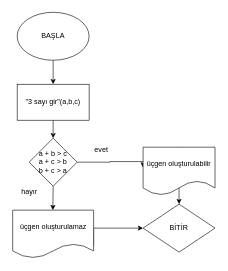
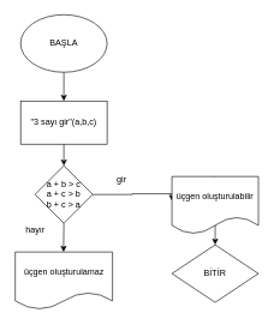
  <mxCell id="0" />
  <mxCell id="1" parent="0" />
  <mxCell id="2" style="edgeStyle=orthogonalEdgeStyle;rounded=0;orthogonalLoop=1;jettySize=auto;html=1;exitX=0.5;exitY=1;exitDx=0;exitDy=0;" edge="1" parent="1" source="3" target="5"><mxGeometry relative="1" as="geometry" /></mxCell>
  <mxCell id="3" value="BAŞLA" style="ellipse;whiteSpace=wrap;html=1;" vertex="1" parent="1"><mxGeometry x="28" y="20" width="120" height="80" as="geometry" /></mxCell>
  <mxCell id="4" style="edgeStyle=orthogonalEdgeStyle;rounded=0;orthogonalLoop=1;jettySize=auto;html=1;exitX=0.5;exitY=1;exitDx=0;exitDy=0;entryX=0.5;entryY=0;entryDx=0;entryDy=0;" edge="1" parent="1" source="5" target="8"><mxGeometry relative="1" as="geometry" /></mxCell>
  <mxCell id="5" value="&quot;3 sayı gir&quot;(a,b,c)" style="rounded=0;whiteSpace=wrap;html=1;" vertex="1" parent="1"><mxGeometry x="28" y="140" width="120" height="60" as="geometry" /></mxCell>
  <mxCell id="6" style="edgeStyle=orthogonalEdgeStyle;rounded=0;orthogonalLoop=1;jettySize=auto;html=1;exitX=0.5;exitY=1;exitDx=0;exitDy=0;" edge="1" parent="1" source="8"><mxGeometry relative="1" as="geometry"><mxPoint x="87.526" y="350" as="targetPoint" /></mxGeometry></mxCell>
  <mxCell id="7" style="edgeStyle=orthogonalEdgeStyle;rounded=0;orthogonalLoop=1;jettySize=auto;html=1;exitX=1;exitY=0.5;exitDx=0;exitDy=0;entryX=0;entryY=0.424;entryDx=0;entryDy=0;entryPerimeter=0;" edge="1" parent="1" source="8" target="11"><mxGeometry relative="1" as="geometry"><Array as="points"><mxPoint x="183" y="270" /><mxPoint x="183" y="269" /></Array></mxGeometry></mxCell>
  <mxCell id="8" value=" a + b &amp;gt; c&lt;br&gt;a + c &amp;gt; b&lt;br&gt;b + c &amp;gt; a" style="rhombus;whiteSpace=wrap;html=1;" vertex="1" parent="1"><mxGeometry x="48" y="230" width="80" height="80" as="geometry" /></mxCell>
- <mxCell id="9" value="evet" style="text;html=1;align=center;verticalAlign=middle;resizable=0;points=[];autosize=1;strokeColor=none;fillColor=none;" vertex="1" parent="1"><mxGeometry x="143" y="235" width="50" height="30" as="geometry" /></mxCell>
+ <mxCell id="9" value="gir" style="text;html=1;align=center;verticalAlign=middle;resizable=0;points=[];autosize=1;strokeColor=none;fillColor=none;" vertex="1" parent="1"><mxGeometry x="143" y="235" width="50" height="30" as="geometry" /></mxCell>
  <mxCell id="10" style="edgeStyle=orthogonalEdgeStyle;rounded=0;orthogonalLoop=1;jettySize=auto;html=1;exitX=0.5;exitY=0;exitDx=0;exitDy=0;entryX=0.5;entryY=0;entryDx=0;entryDy=0;" edge="1" parent="1" source="11" target="15"><mxGeometry relative="1" as="geometry"><Array as="points"><mxPoint x="298" y="280" /><mxPoint x="298" y="280" /></Array></mxGeometry></mxCell>
  <mxCell id="11" value="üçgen oluşturulabilir" style="shape=document;whiteSpace=wrap;html=1;boundedLbl=1;" vertex="1" parent="1"><mxGeometry x="238" y="245" width="120" height="80" as="geometry" /></mxCell>
  <mxCell id="12" value="hayır" style="text;html=1;align=center;verticalAlign=middle;resizable=0;points=[];autosize=1;strokeColor=none;fillColor=none;" vertex="1" parent="1"><mxGeometry x="23" y="305" width="50" height="30" as="geometry" /></mxCell>
- <mxCell id="13" style="edgeStyle=orthogonalEdgeStyle;rounded=0;orthogonalLoop=1;jettySize=auto;html=1;exitX=1;exitY=0.75;exitDx=0;exitDy=0;entryX=0;entryY=0.5;entryDx=0;entryDy=0;" edge="1" parent="1" source="14" target="15"><mxGeometry relative="1" as="geometry"><Array as="points"><mxPoint x="156" y="380" /></Array></mxGeometry></mxCell>
  <mxCell id="14" value="üçgen oluşturulamaz" style="shape=document;whiteSpace=wrap;html=1;boundedLbl=1;" vertex="1" parent="1"><mxGeometry x="20.5" y="350" width="135" height="80" as="geometry" /></mxCell>
  <mxCell id="15" value="BİTİR" style="rhombus;whiteSpace=wrap;html=1;" vertex="1" parent="1"><mxGeometry x="238" y="340" width="120" height="80" as="geometry" /></mxCell>
